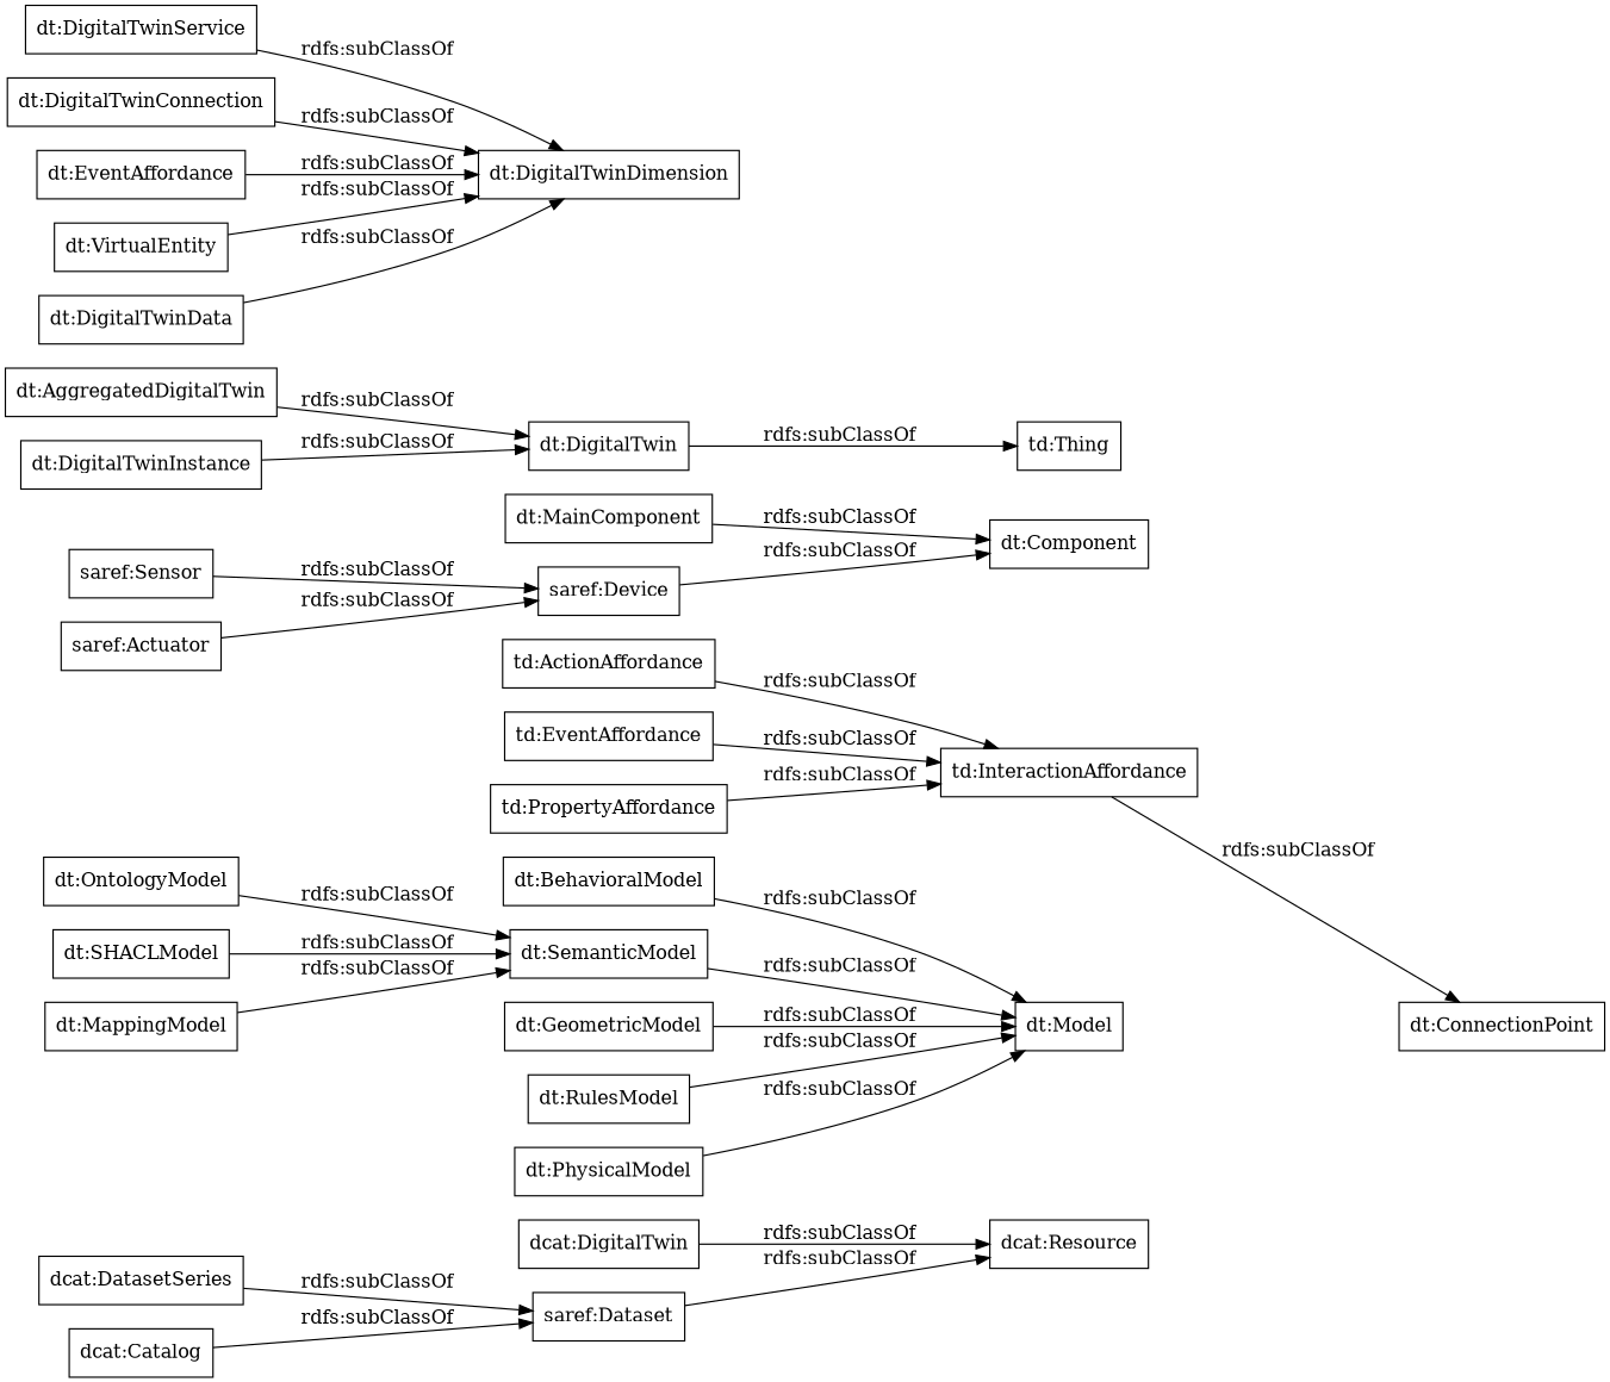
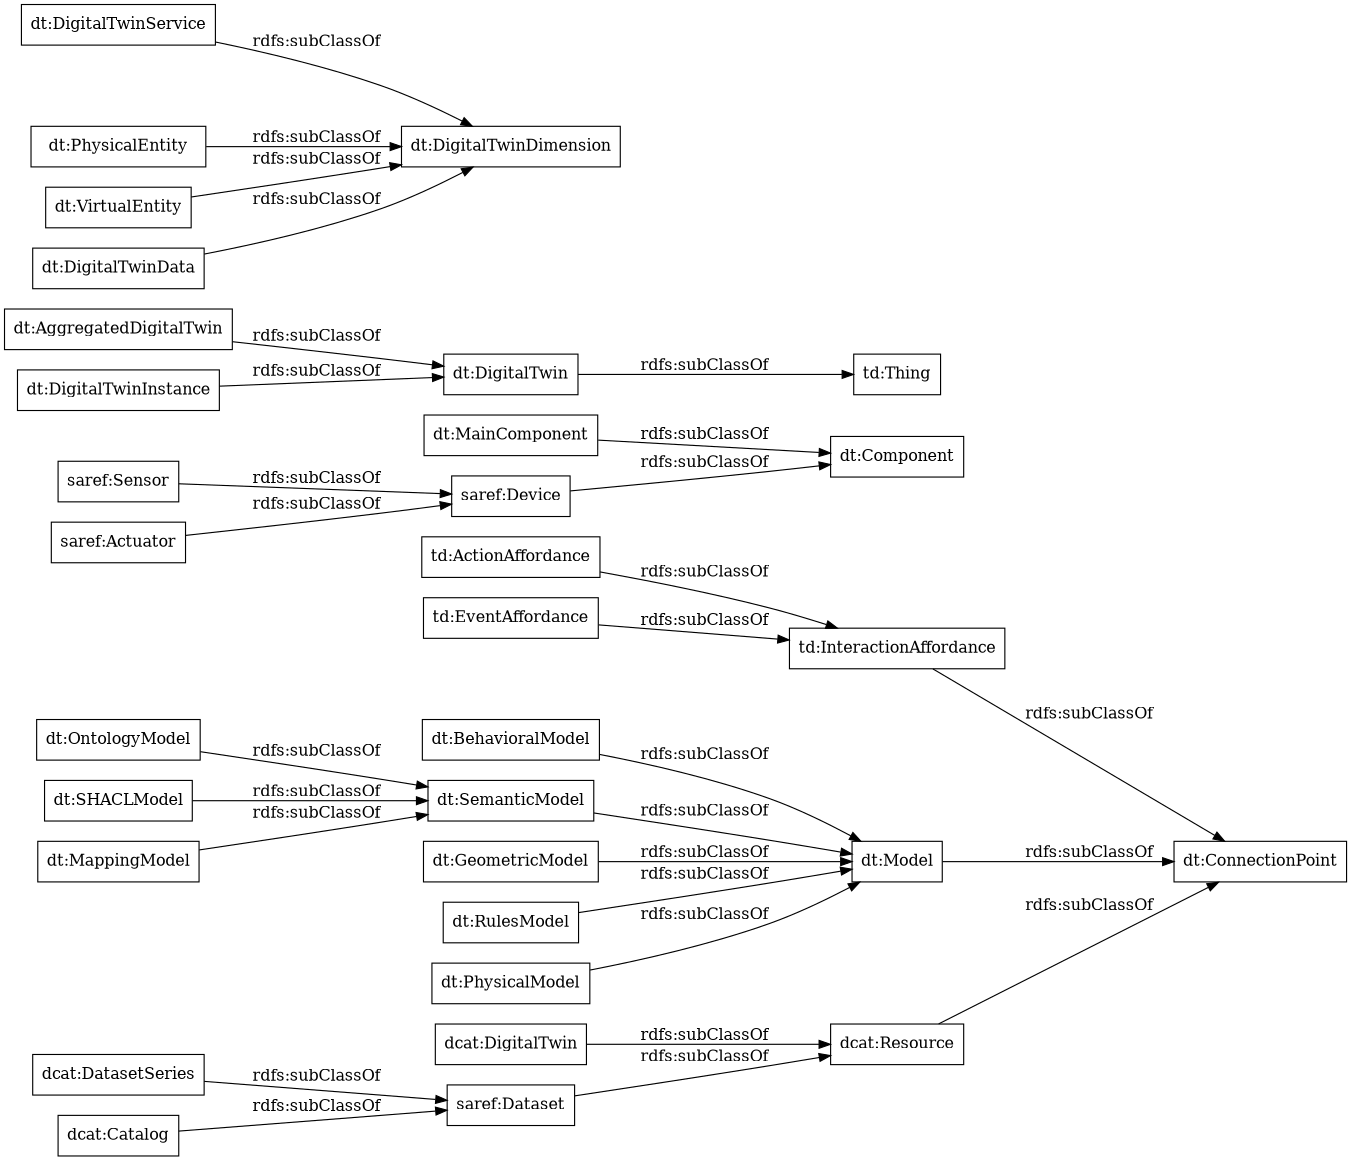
  digraph {
    rankdir=LR
    node [color=black shape=rectangle]
    n1 [label="saref:Dataset"]
    "dcat:Resource"
    "dt:ConnectionPoint"
    "dt:MainComponent"
    "dt:Component"
    n6 [label="dcat:DigitalTwin"]
    "saref:Device"
    "dt:AggregatedDigitalTwin"
    "dt:DigitalTwin"
    "td:Thing"
    "td:InteractionAffordance"
    "dt:BehavioralModel"
    "dt:Model"
    "td:ActionAffordance"
    "dt:SemanticModel"
    "dt:DigitalTwinService"
    "dt:DigitalTwinDimension"
-   "dt:DigitalTwinConnection"
    "dt:GeometricModel"
    "td:EventAffordance"
    "dt:OntologyModel"
-   "dt:PhysicalEntity" [label="dt:EventAffordance"]
+   "dt:PhysicalEntity"
    "dt:DigitalTwinInstance"
    "dt:SHACLModel"
    "dcat:DatasetSeries"
    "dt:RulesModel"
    "dcat:Catalog"
    "dt:VirtualEntity"
    "dt:PhysicalModel"
    "dt:DigitalTwinData"
    "dt:MappingModel"
    "saref:Sensor"
    "saref:Actuator"
-   "td:PropertyAffordance"
    n1 -> "dcat:Resource" [label="rdfs:subClassOf"]
+   "dcat:Resource" -> "dt:ConnectionPoint" [label="rdfs:subClassOf"]
    "dt:MainComponent" -> "dt:Component" [label="rdfs:subClassOf"]
    n6 -> "dcat:Resource" [label="rdfs:subClassOf"]
    "saref:Device" -> "dt:Component" [label="rdfs:subClassOf"]
    "dt:AggregatedDigitalTwin" -> "dt:DigitalTwin" [label="rdfs:subClassOf"]
    "dt:DigitalTwin" -> "td:Thing" [label="rdfs:subClassOf"]
    "td:InteractionAffordance" -> "dt:ConnectionPoint" [label="rdfs:subClassOf"]
    "dt:BehavioralModel" -> "dt:Model" [label="rdfs:subClassOf"]
+   "dt:Model" -> "dt:ConnectionPoint" [label="rdfs:subClassOf"]
    "td:ActionAffordance" -> "td:InteractionAffordance" [label="rdfs:subClassOf"]
    "dt:SemanticModel" -> "dt:Model" [label="rdfs:subClassOf"]
    "dt:DigitalTwinService" -> "dt:DigitalTwinDimension" [label="rdfs:subClassOf"]
-   "dt:DigitalTwinConnection" -> "dt:DigitalTwinDimension" [label="rdfs:subClassOf"]
    "dt:GeometricModel" -> "dt:Model" [label="rdfs:subClassOf"]
    "td:EventAffordance" -> "td:InteractionAffordance" [label="rdfs:subClassOf"]
    "dt:OntologyModel" -> "dt:SemanticModel" [label="rdfs:subClassOf"]
    "dt:PhysicalEntity" -> "dt:DigitalTwinDimension" [label="rdfs:subClassOf"]
    "dt:DigitalTwinInstance" -> "dt:DigitalTwin" [label="rdfs:subClassOf"]
    "dt:SHACLModel" -> "dt:SemanticModel" [label="rdfs:subClassOf"]
    "dcat:DatasetSeries" -> n1 [label="rdfs:subClassOf"]
    "dt:RulesModel" -> "dt:Model" [label="rdfs:subClassOf"]
    "dcat:Catalog" -> n1 [label="rdfs:subClassOf"]
    "dt:VirtualEntity" -> "dt:DigitalTwinDimension" [label="rdfs:subClassOf"]
    "dt:PhysicalModel" -> "dt:Model" [label="rdfs:subClassOf"]
    "dt:DigitalTwinData" -> "dt:DigitalTwinDimension" [label="rdfs:subClassOf"]
    "dt:MappingModel" -> "dt:SemanticModel" [label="rdfs:subClassOf"]
    "saref:Sensor" -> "saref:Device" [label="rdfs:subClassOf"]
    "saref:Actuator" -> "saref:Device" [label="rdfs:subClassOf"]
-   "td:PropertyAffordance" -> "td:InteractionAffordance" [label="rdfs:subClassOf"]
  }
